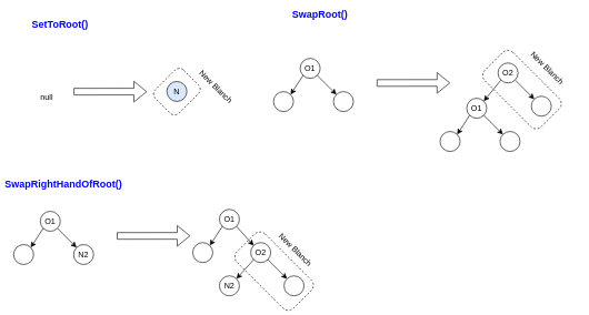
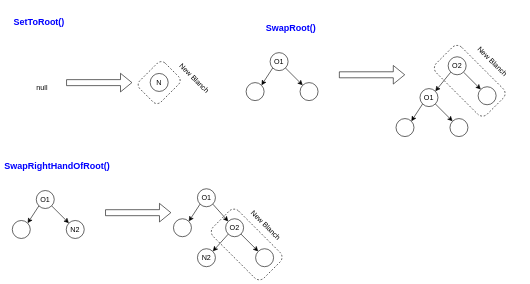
  <mxCell id="0" />
  <mxCell id="1" parent="0" />
  <mxCell id="2" value="" style="rounded=1;whiteSpace=wrap;html=1;rotation=45;arcSize=19;fillColor=none;dashed=1;" vertex="1" parent="1"><mxGeometry x="240" y="106.93" width="50" height="60" as="geometry" /></mxCell>
- <mxCell id="3" value="SetToRoot()" style="text;html=1;strokeColor=none;fillColor=none;align=center;verticalAlign=middle;whiteSpace=wrap;rounded=0;fontColor=#0000FF;fontStyle=1;fontSize=15;" vertex="1" parent="1"><mxGeometry x="45" y="20" width="90" height="30" as="geometry" /></mxCell>
+ <mxCell id="3" value="SetToRoot()" style="text;html=1;strokeColor=none;fillColor=none;align=center;verticalAlign=middle;whiteSpace=wrap;rounded=0;fontColor=#0000FF;fontStyle=1;fontSize=15;" vertex="1" parent="1"><mxGeometry x="20" y="20" width="90" height="30" as="geometry" /></mxCell>
  <mxCell id="4" value="null" style="text;html=1;strokeColor=none;fillColor=none;align=center;verticalAlign=middle;whiteSpace=wrap;rounded=0;" vertex="1" parent="1"><mxGeometry x="40" y="130" width="60" height="30" as="geometry" /></mxCell>
- <mxCell id="5" value="N" style="ellipse;whiteSpace=wrap;html=1;aspect=fixed;fillColor=#dae8fc;" vertex="1" parent="1"><mxGeometry x="250" y="121.68" width="30" height="30" as="geometry" /></mxCell>
+ <mxCell id="5" value="N" style="ellipse;whiteSpace=wrap;html=1;aspect=fixed;" vertex="1" parent="1"><mxGeometry x="250" y="121.68" width="30" height="30" as="geometry" /></mxCell>
  <mxCell id="6" value="New Blanch" style="text;html=1;strokeColor=none;fillColor=none;align=center;verticalAlign=middle;whiteSpace=wrap;rounded=0;dashed=1;rotation=45;" vertex="1" parent="1"><mxGeometry x="283.82" y="114.75" width="80" height="30" as="geometry" /></mxCell>
  <mxCell id="7" value="" style="shape=flexArrow;endArrow=classic;html=1;" edge="1" parent="1"><mxGeometry width="50" height="50" relative="1" as="geometry"><mxPoint x="110" y="137" as="sourcePoint" /><mxPoint x="220" y="136.93" as="targetPoint" /></mxGeometry></mxCell>
- <mxCell id="8" value="SwapRoot()" style="text;html=1;strokeColor=none;fillColor=none;align=center;verticalAlign=middle;whiteSpace=wrap;rounded=0;fontColor=#0000FF;fontStyle=1;fontSize=15;" vertex="1" parent="1"><mxGeometry x="435" y="5" width="90" height="30" as="geometry" /></mxCell>
+ <mxCell id="8" value="SwapRoot()" style="text;html=1;strokeColor=none;fillColor=none;align=center;verticalAlign=middle;whiteSpace=wrap;rounded=0;fontColor=#0000FF;fontStyle=1;fontSize=15;" vertex="1" parent="1"><mxGeometry x="440" y="30" width="90" height="30" as="geometry" /></mxCell>
  <mxCell id="9" style="edgeStyle=none;html=1;" edge="1" parent="1" source="11" target="12"><mxGeometry relative="1" as="geometry" /></mxCell>
  <mxCell id="10" style="edgeStyle=none;html=1;exitX=0;exitY=1;exitDx=0;exitDy=0;entryX=1;entryY=0;entryDx=0;entryDy=0;" edge="1" parent="1" source="11" target="13"><mxGeometry relative="1" as="geometry" /></mxCell>
  <mxCell id="11" value="O1" style="ellipse;whiteSpace=wrap;html=1;aspect=fixed;" vertex="1" parent="1"><mxGeometry x="450" y="86.93" width="30" height="30" as="geometry" /></mxCell>
  <mxCell id="12" value="" style="ellipse;whiteSpace=wrap;html=1;aspect=fixed;" vertex="1" parent="1"><mxGeometry x="500" y="136.93" width="30" height="30" as="geometry" /></mxCell>
  <mxCell id="13" value="" style="ellipse;whiteSpace=wrap;html=1;aspect=fixed;" vertex="1" parent="1"><mxGeometry x="410" y="136.93" width="30" height="30" as="geometry" /></mxCell>
  <mxCell id="14" style="edgeStyle=none;html=1;" edge="1" parent="1" source="16" target="17"><mxGeometry relative="1" as="geometry" /></mxCell>
  <mxCell id="15" style="edgeStyle=none;html=1;exitX=0;exitY=1;exitDx=0;exitDy=0;entryX=1;entryY=0;entryDx=0;entryDy=0;" edge="1" parent="1" source="16" target="18"><mxGeometry relative="1" as="geometry" /></mxCell>
  <mxCell id="16" value="O1" style="ellipse;whiteSpace=wrap;html=1;aspect=fixed;" vertex="1" parent="1"><mxGeometry x="700" y="146.93" width="30" height="30" as="geometry" /></mxCell>
  <mxCell id="17" value="" style="ellipse;whiteSpace=wrap;html=1;aspect=fixed;" vertex="1" parent="1"><mxGeometry x="750" y="196.93" width="30" height="30" as="geometry" /></mxCell>
  <mxCell id="18" value="" style="ellipse;whiteSpace=wrap;html=1;aspect=fixed;" vertex="1" parent="1"><mxGeometry x="660" y="196.93" width="30" height="30" as="geometry" /></mxCell>
  <mxCell id="19" value="" style="rounded=1;whiteSpace=wrap;html=1;rotation=45;arcSize=19;fillColor=none;dashed=1;" vertex="1" parent="1"><mxGeometry x="723" y="103.86" width="120" height="60" as="geometry" /></mxCell>
  <mxCell id="20" style="edgeStyle=none;html=1;" edge="1" parent="1" source="22" target="23"><mxGeometry relative="1" as="geometry" /></mxCell>
  <mxCell id="21" style="edgeStyle=none;html=1;exitX=0;exitY=1;exitDx=0;exitDy=0;entryX=1;entryY=0;entryDx=0;entryDy=0;" edge="1" parent="1" source="22" target="16"><mxGeometry relative="1" as="geometry"><mxPoint x="729.607" y="151.323" as="targetPoint" /></mxGeometry></mxCell>
  <mxCell id="22" value="O2" style="ellipse;whiteSpace=wrap;html=1;aspect=fixed;" vertex="1" parent="1"><mxGeometry x="747" y="93.86" width="30" height="30" as="geometry" /></mxCell>
  <mxCell id="23" value="" style="ellipse;whiteSpace=wrap;html=1;aspect=fixed;" vertex="1" parent="1"><mxGeometry x="797" y="143.86" width="30" height="30" as="geometry" /></mxCell>
  <mxCell id="24" value="New Blanch" style="text;html=1;strokeColor=none;fillColor=none;align=center;verticalAlign=middle;whiteSpace=wrap;rounded=0;dashed=1;rotation=45;" vertex="1" parent="1"><mxGeometry x="781.07" y="86.93" width="80" height="30" as="geometry" /></mxCell>
  <mxCell id="25" value="" style="shape=flexArrow;endArrow=classic;html=1;" edge="1" parent="1"><mxGeometry width="50" height="50" relative="1" as="geometry"><mxPoint x="565" y="123.93" as="sourcePoint" /><mxPoint x="675" y="123.86" as="targetPoint" /></mxGeometry></mxCell>
  <mxCell id="26" value="SwapRightHandOfRoot()" style="text;html=1;strokeColor=none;fillColor=none;align=center;verticalAlign=middle;whiteSpace=wrap;rounded=0;fontColor=#0000FF;fontStyle=1;fontSize=15;" vertex="1" parent="1"><mxGeometry x="20" y="260" width="150" height="30" as="geometry" /></mxCell>
  <mxCell id="27" style="edgeStyle=none;html=1;" edge="1" parent="1" source="29" target="30"><mxGeometry relative="1" as="geometry" /></mxCell>
  <mxCell id="28" style="edgeStyle=none;html=1;exitX=0;exitY=1;exitDx=0;exitDy=0;entryX=1;entryY=0;entryDx=0;entryDy=0;" edge="1" parent="1" source="29" target="31"><mxGeometry relative="1" as="geometry" /></mxCell>
  <mxCell id="29" value="O1" style="ellipse;whiteSpace=wrap;html=1;aspect=fixed;" vertex="1" parent="1"><mxGeometry x="60" y="316.93" width="30" height="30" as="geometry" /></mxCell>
  <mxCell id="30" value="N2" style="ellipse;whiteSpace=wrap;html=1;aspect=fixed;" vertex="1" parent="1"><mxGeometry x="110" y="366.93" width="30" height="30" as="geometry" /></mxCell>
  <mxCell id="31" value="" style="ellipse;whiteSpace=wrap;html=1;aspect=fixed;" vertex="1" parent="1"><mxGeometry x="20" y="366.93" width="30" height="30" as="geometry" /></mxCell>
  <mxCell id="32" style="edgeStyle=none;html=1;exitX=0;exitY=1;exitDx=0;exitDy=0;entryX=1;entryY=0;entryDx=0;entryDy=0;" edge="1" parent="1" source="34" target="36"><mxGeometry relative="1" as="geometry" /></mxCell>
  <mxCell id="33" style="edgeStyle=none;html=1;exitX=1;exitY=1;exitDx=0;exitDy=0;entryX=0;entryY=0;entryDx=0;entryDy=0;fontFamily=Courier New;fontSize=15;fontColor=#0000FF;" edge="1" parent="1" source="34" target="40"><mxGeometry relative="1" as="geometry"><mxPoint x="357.427" y="339.607" as="sourcePoint" /></mxGeometry></mxCell>
  <mxCell id="34" value="O1" style="ellipse;whiteSpace=wrap;html=1;aspect=fixed;" vertex="1" parent="1"><mxGeometry x="328.82" y="314" width="30" height="30" as="geometry" /></mxCell>
  <mxCell id="35" value="N2" style="ellipse;whiteSpace=wrap;html=1;aspect=fixed;" vertex="1" parent="1"><mxGeometry x="328.82" y="414" width="30" height="30" as="geometry" /></mxCell>
  <mxCell id="36" value="" style="ellipse;whiteSpace=wrap;html=1;aspect=fixed;" vertex="1" parent="1"><mxGeometry x="288.82" y="364" width="30" height="30" as="geometry" /></mxCell>
  <mxCell id="37" value="" style="rounded=1;whiteSpace=wrap;html=1;rotation=45;arcSize=19;fillColor=none;dashed=1;" vertex="1" parent="1"><mxGeometry x="350.93" y="376.93" width="120" height="60" as="geometry" /></mxCell>
  <mxCell id="38" style="edgeStyle=none;html=1;" edge="1" parent="1" source="40" target="41"><mxGeometry relative="1" as="geometry" /></mxCell>
  <mxCell id="39" style="edgeStyle=none;html=1;exitX=0;exitY=1;exitDx=0;exitDy=0;entryX=1;entryY=0;entryDx=0;entryDy=0;fontFamily=Courier New;fontSize=15;fontColor=#0000FF;" edge="1" parent="1" source="40" target="35"><mxGeometry relative="1" as="geometry" /></mxCell>
  <mxCell id="40" value="O2" style="ellipse;whiteSpace=wrap;html=1;aspect=fixed;" vertex="1" parent="1"><mxGeometry x="375.82" y="364" width="30" height="30" as="geometry" /></mxCell>
  <mxCell id="41" value="" style="ellipse;whiteSpace=wrap;html=1;aspect=fixed;" vertex="1" parent="1"><mxGeometry x="425.82" y="414" width="30" height="30" as="geometry" /></mxCell>
  <mxCell id="42" value="New Blanch" style="text;html=1;strokeColor=none;fillColor=none;align=center;verticalAlign=middle;whiteSpace=wrap;rounded=0;dashed=1;rotation=45;" vertex="1" parent="1"><mxGeometry x="402.82" y="360" width="80" height="30" as="geometry" /></mxCell>
  <mxCell id="43" value="" style="shape=flexArrow;endArrow=classic;html=1;" edge="1" parent="1"><mxGeometry width="50" height="50" relative="1" as="geometry"><mxPoint x="175" y="353.93" as="sourcePoint" /><mxPoint x="285" y="353.86" as="targetPoint" /></mxGeometry></mxCell>
